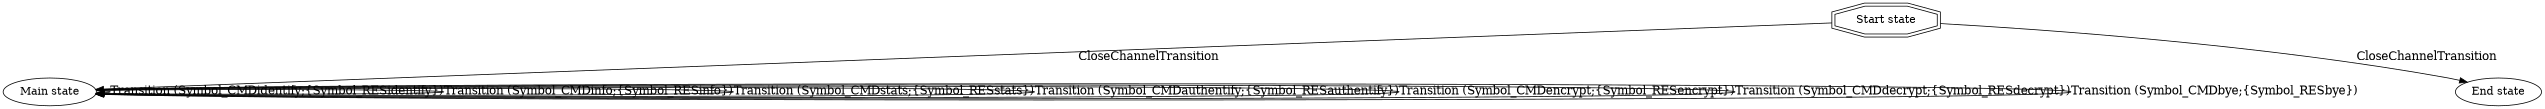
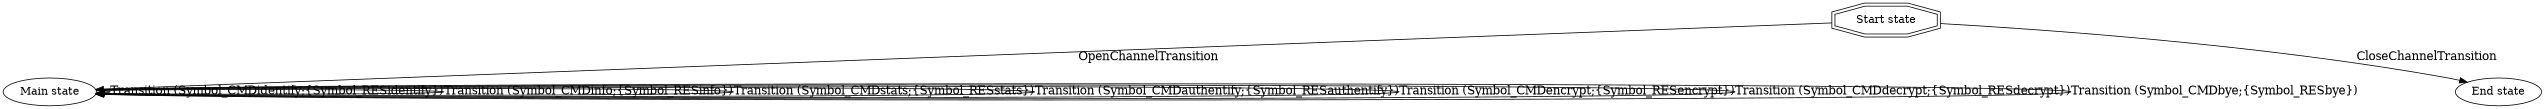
  digraph {
    node [fillcolor=white shape=ellipse style=filled]
    edge [fontsize=15]
    n1 [label="Start state" shape=doubleoctagon]
    n2 [label="Main state"]
    n3 [label="End state"]
-   n1 -> n2 [label=CloseChannelTransition]
+   n1 -> n2 [label=OpenChannelTransition]
    n1 -> n3 [label=CloseChannelTransition]
    n2 -> n2 [label="Transition (Symbol_CMDidentify;{Symbol_RESidentify})"]
    n2 -> n2 [label="Transition (Symbol_CMDinfo;{Symbol_RESinfo})"]
    n2 -> n2 [label="Transition (Symbol_CMDstats;{Symbol_RESstats})"]
    n2 -> n2 [label="Transition (Symbol_CMDauthentify;{Symbol_RESauthentify})"]
    n2 -> n2 [label="Transition (Symbol_CMDencrypt;{Symbol_RESencrypt})"]
    n2 -> n2 [label="Transition (Symbol_CMDdecrypt;{Symbol_RESdecrypt})"]
    n2 -> n2 [label="Transition (Symbol_CMDbye;{Symbol_RESbye})"]
  }
